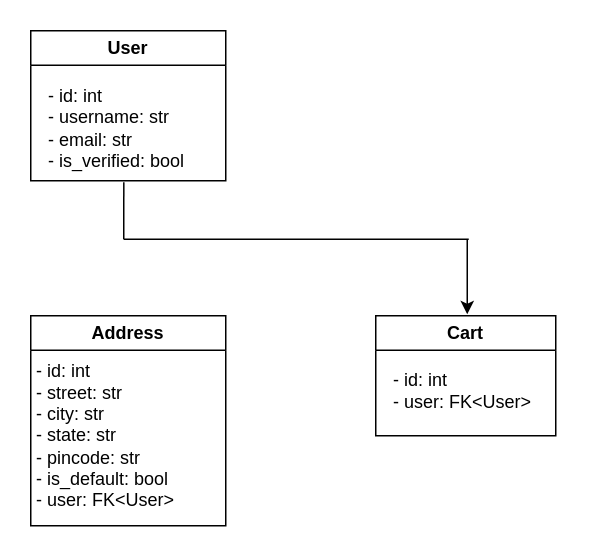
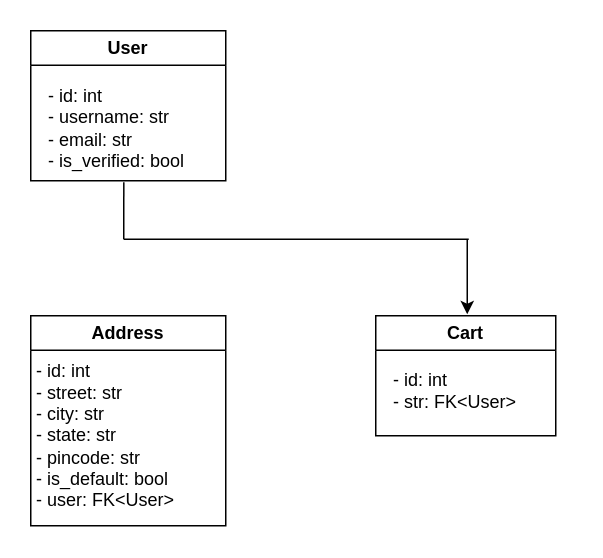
  <mxCell id="0" />
  <mxCell id="1" parent="0" />
  <mxCell id="2" value="User" style="swimlane;whiteSpace=wrap;html=1;startSize=23;" vertex="1" parent="1"><mxGeometry x="20" y="20" width="130" height="100" as="geometry" /></mxCell>
  <mxCell id="3" value="&lt;div&gt;- id: int&amp;nbsp; &amp;nbsp; &amp;nbsp; &amp;nbsp; &amp;nbsp;&amp;nbsp;&lt;/div&gt;&lt;div&gt;- username: str&lt;/div&gt;&lt;div&gt;- email: str&lt;/div&gt;&lt;div&gt;- is_verified: bool&lt;/div&gt;" style="text;html=1;align=left;verticalAlign=middle;resizable=0;points=[];autosize=1;strokeColor=none;fillColor=none;" vertex="1" parent="2"><mxGeometry x="10" y="30" width="110" height="70" as="geometry" /></mxCell>
  <mxCell id="4" value="Address" style="swimlane;whiteSpace=wrap;html=1;startSize=23;" vertex="1" parent="1"><mxGeometry x="20" y="210" width="130" height="140" as="geometry" /></mxCell>
  <mxCell id="5" value="&lt;div&gt;- id: int&lt;/div&gt;&lt;div&gt;- street: str&lt;/div&gt;&lt;div&gt;- city: str&lt;/div&gt;&lt;div&gt;- state: str&lt;/div&gt;&lt;div&gt;- pincode: str&lt;/div&gt;&lt;div&gt;- is_default: bool&lt;/div&gt;&lt;div&gt;- user: FK&amp;lt;User&amp;gt;&lt;/div&gt;" style="text;html=1;align=left;verticalAlign=middle;resizable=0;points=[];autosize=1;strokeColor=none;fillColor=none;" vertex="1" parent="4"><mxGeometry x="2" y="25" width="120" height="110" as="geometry" /></mxCell>
  <mxCell id="6" value="Cart" style="swimlane;whiteSpace=wrap;html=1;" vertex="1" parent="1"><mxGeometry x="250" y="210" width="120" height="80" as="geometry" /></mxCell>
- <mxCell id="7" value="&lt;div&gt;- id: int&lt;/div&gt;&lt;div&gt;- user: FK&amp;lt;User&amp;gt;&amp;nbsp;&lt;/div&gt;" style="text;html=1;align=left;verticalAlign=middle;resizable=0;points=[];autosize=1;strokeColor=none;fillColor=none;" vertex="1" parent="6"><mxGeometry x="10" y="30" width="120" height="40" as="geometry" /></mxCell>
+ <mxCell id="7" value="&lt;div&gt;- id: int&lt;/div&gt;&lt;div&gt;- str: FK&amp;lt;User&amp;gt;&amp;nbsp;&lt;/div&gt;" style="text;html=1;align=left;verticalAlign=middle;resizable=0;points=[];autosize=1;strokeColor=none;fillColor=none;" vertex="1" parent="6"><mxGeometry x="10" y="30" width="120" height="40" as="geometry" /></mxCell>
  <mxCell id="8" value="" style="group" vertex="1" connectable="0" parent="1"><mxGeometry x="82" y="121.03" width="230" height="87.97" as="geometry" /></mxCell>
  <mxCell id="9" value="" style="endArrow=none;html=1;rounded=0;entryX=0.473;entryY=1.029;entryDx=0;entryDy=0;entryPerimeter=0;" edge="1" parent="8"><mxGeometry width="50" height="50" relative="1" as="geometry"><mxPoint y="37.97" as="sourcePoint" /><mxPoint x="0.03" as="targetPoint" /></mxGeometry></mxCell>
  <mxCell id="10" value="" style="endArrow=none;html=1;rounded=0;" edge="1" parent="8"><mxGeometry width="50" height="50" relative="1" as="geometry"><mxPoint y="37.97" as="sourcePoint" /><mxPoint x="230" y="37.97" as="targetPoint" /></mxGeometry></mxCell>
  <mxCell id="11" value="" style="endArrow=classic;html=1;rounded=0;entryX=0.5;entryY=0;entryDx=0;entryDy=0;" edge="1" parent="8"><mxGeometry width="50" height="50" relative="1" as="geometry"><mxPoint x="229" y="37.97" as="sourcePoint" /><mxPoint x="229" y="87.97" as="targetPoint" /></mxGeometry></mxCell>
